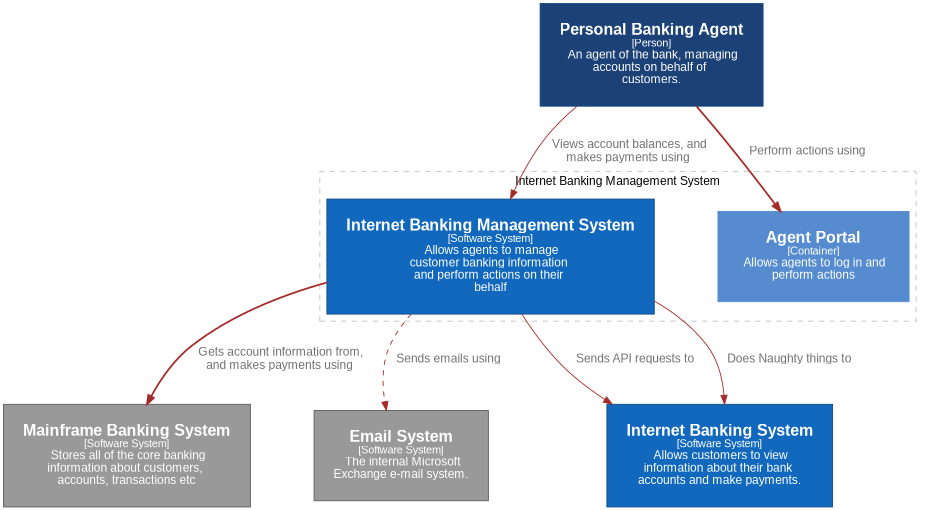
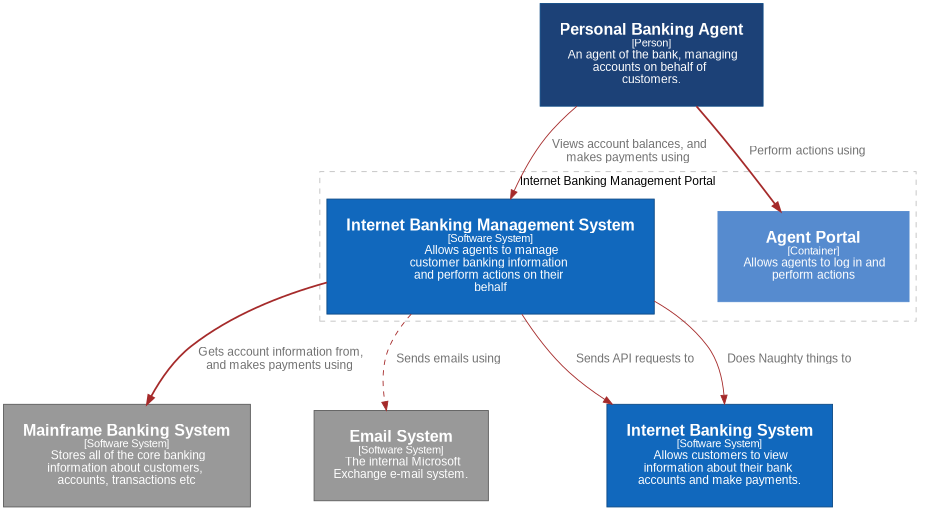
  digraph {
    compound=true
    fontname=Arial
    nodesep=1.0
    rankdir=TB
    ranksep=1.0
    node [color="#0b4884" fillcolor="#1168bd" fontcolor="#ffffff" fontname=Arial margin="0.3,0.3" shape=rect style=filled]
    edge [color=brown fontcolor="#707070" fontname=Arial style=solid]
    n1 [label=<<font point-size="18"><b>Internet Banking Management System</b></font><br /><font point-size="12">[Software System]</font><br /><font point-size="14">  Allows agents to manage <br />customer banking information <br />and perform actions on their <br />behalf</font>>]
    n2 [color="#568BCF" fillcolor="#568BCF" label=<<font point-size="18"><b>Agent Portal</b></font><br /><font point-size="12">[Container]</font><br /><font point-size="14">  Allows agents to log in and <br />perform actions</font>>]
    n3 [color="#5a5a5a" fillcolor="#999999" label=<<font point-size="18"><b>Mainframe Banking System</b></font><br /><font point-size="12">[Software System]</font><br /><font point-size="14">  Stores all of the core banking <br />information about customers, <br />accounts, transactions etc</font>>]
    n4 [color="#5a5a5a" fillcolor="#999999" label=<<font point-size="18"><b>Email System</b></font><br /><font point-size="12">[Software System]</font><br /><font point-size="14">  The internal Microsoft <br />Exchange e-mail system.</font>>]
    n5 [label=<<font point-size="18"><b>Internet Banking System</b></font><br /><font point-size="12">[Software System]</font><br /><font point-size="14">  Allows customers to view <br />information about their bank <br />accounts and make payments.</font>>]
    n6 [fillcolor="#1C4177" label=<<font point-size="18"><b>Personal Banking Agent</b></font><br /><font point-size="12">[Person]</font><br /><font point-size="14">  An agent of the bank, managing <br />accounts on behalf of <br />customers.</font>>]
    subgraph cluster_1 {
      color=grey
-     label="Internet Banking Management System"
+     label="Internet Banking Management Portal"
      style=dashed
      n1
      n2
    }
    n1 -> n3 [label=<<font point-size="14">  Gets account information from, <br />and makes payments using</font>> style=bold]
    n1 -> n4 [label=<<font point-size="14">  Sends emails using</font>> style=dashed]
    n1 -> n5 [label=<<font point-size="14">  Sends API requests to</font>>]
    n1 -> n5 [label=<<font point-size="14">  Does Naughty things to</font>>]
    n6 -> n1 [label=<<font point-size="14">  Views account balances, and <br />makes payments using</font>>]
    n6 -> n2 [label=<<font point-size="14">  Perform actions using</font>> style=bold]
  }
